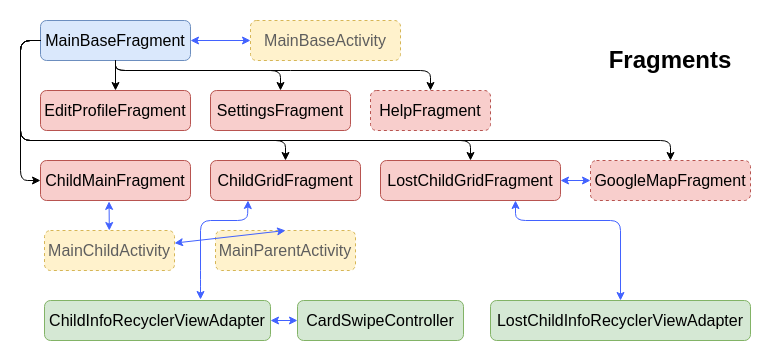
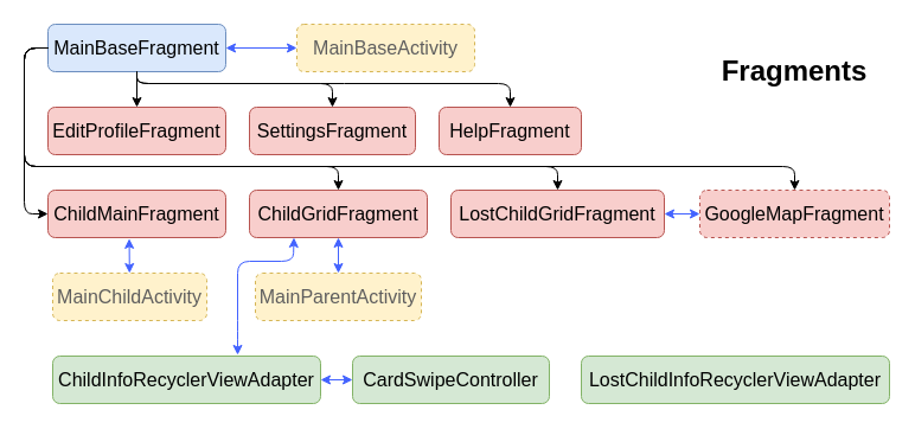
  <mxCell id="0" />
  <mxCell id="1" parent="0" />
  <mxCell id="2" value="&lt;font style=&quot;font-size: 16px&quot;&gt;EditProfileFragment&lt;/font&gt;" style="rounded=1;whiteSpace=wrap;html=1;fillColor=#f8cecc;strokeColor=#b85450;" parent="1" vertex="1"><mxGeometry x="40" y="90" width="150" height="40" as="geometry" /></mxCell>
  <mxCell id="3" value="&lt;font style=&quot;font-size: 16px&quot;&gt;MainChildActivity&lt;/font&gt;" style="rounded=1;whiteSpace=wrap;html=1;fillColor=#fff2cc;strokeColor=#d6b656;fontColor=#5E5E5E;dashed=1;" parent="1" vertex="1"><mxGeometry x="44" y="230" width="130" height="40" as="geometry" /></mxCell>
  <mxCell id="4" value="&lt;font style=&quot;font-size: 16px&quot;&gt;MainParentActivity&lt;/font&gt;" style="rounded=1;whiteSpace=wrap;html=1;fillColor=#fff2cc;strokeColor=#d6b656;dashed=1;fontColor=#5E5E5E;" parent="1" vertex="1"><mxGeometry x="215" y="230" width="140" height="40" as="geometry" /></mxCell>
  <mxCell id="5" value="&lt;font style=&quot;font-size: 16px&quot;&gt;MainBaseFragment&lt;/font&gt;" style="rounded=1;whiteSpace=wrap;html=1;fillColor=#dae8fc;strokeColor=#6c8ebf;" vertex="1" parent="1"><mxGeometry x="40" y="20" width="150" height="40" as="geometry" /></mxCell>
  <mxCell id="6" value="" style="endArrow=classic;startArrow=classic;html=1;exitX=1;exitY=0.5;exitDx=0;exitDy=0;fontColor=#FF3300;strokeColor=#4262FF;" edge="1" parent="1" source="5"><mxGeometry width="50" height="50" relative="1" as="geometry"><mxPoint x="215" y="60" as="sourcePoint" /><mxPoint x="250" y="40" as="targetPoint" /></mxGeometry></mxCell>
  <mxCell id="7" value="&lt;font style=&quot;font-size: 16px&quot;&gt;MainBaseActivity&lt;/font&gt;" style="rounded=1;whiteSpace=wrap;html=1;fillColor=#fff2cc;strokeColor=#d6b656;dashed=1;shadow=0;glass=0;comic=0;fontColor=#5E5E5E;" vertex="1" parent="1"><mxGeometry x="250" y="20" width="150" height="40" as="geometry" /></mxCell>
  <mxCell id="8" value="&lt;font style=&quot;font-size: 16px&quot;&gt;SettingsFragment&lt;/font&gt;" style="rounded=1;whiteSpace=wrap;html=1;fillColor=#f8cecc;strokeColor=#b85450;" vertex="1" parent="1"><mxGeometry x="210" y="90" width="140" height="40" as="geometry" /></mxCell>
- <mxCell id="9" value="&lt;font style=&quot;font-size: 16px&quot;&gt;HelpFragment&lt;/font&gt;" style="rounded=1;whiteSpace=wrap;html=1;fillColor=#f8cecc;strokeColor=#b85450;dashed=1;" vertex="1" parent="1"><mxGeometry x="370" y="90" width="120" height="40" as="geometry" /></mxCell>
+ <mxCell id="9" value="&lt;font style=&quot;font-size: 16px&quot;&gt;HelpFragment&lt;/font&gt;" style="rounded=1;whiteSpace=wrap;html=1;fillColor=#f8cecc;strokeColor=#b85450;" vertex="1" parent="1"><mxGeometry x="370" y="90" width="120" height="40" as="geometry" /></mxCell>
  <mxCell id="10" value="" style="endArrow=classic;html=1;fontColor=#5E5E5E;exitX=0.5;exitY=1;exitDx=0;exitDy=0;entryX=0.5;entryY=0;entryDx=0;entryDy=0;" edge="1" parent="1" source="5" target="9"><mxGeometry width="50" height="50" relative="1" as="geometry"><mxPoint x="40" y="470" as="sourcePoint" /><mxPoint x="90" y="420" as="targetPoint" /><Array as="points"><mxPoint x="115" y="70" /><mxPoint x="280" y="70" /><mxPoint x="430" y="70" /></Array></mxGeometry></mxCell>
  <mxCell id="11" value="" style="endArrow=classic;html=1;fontColor=#5E5E5E;exitX=0.5;exitY=1;exitDx=0;exitDy=0;entryX=0.5;entryY=0;entryDx=0;entryDy=0;" edge="1" parent="1" target="8"><mxGeometry width="50" height="50" relative="1" as="geometry"><mxPoint x="115" y="60" as="sourcePoint" /><mxPoint x="430" y="90" as="targetPoint" /><Array as="points"><mxPoint x="115" y="70" /><mxPoint x="280" y="70" /></Array></mxGeometry></mxCell>
  <mxCell id="12" value="" style="endArrow=classic;html=1;fontColor=#5E5E5E;exitX=0.5;exitY=1;exitDx=0;exitDy=0;" edge="1" parent="1" source="5"><mxGeometry width="50" height="50" relative="1" as="geometry"><mxPoint x="90" y="70" as="sourcePoint" /><mxPoint x="115" y="90" as="targetPoint" /></mxGeometry></mxCell>
  <mxCell id="13" value="&lt;font style=&quot;font-size: 16px&quot;&gt;ChildMainFragment&lt;/font&gt;" style="rounded=1;whiteSpace=wrap;html=1;fillColor=#f8cecc;strokeColor=#b85450;" vertex="1" parent="1"><mxGeometry x="40" y="160" width="150" height="40" as="geometry" /></mxCell>
  <mxCell id="14" value="&lt;font style=&quot;font-size: 16px&quot;&gt;ChildGridFragment&lt;/font&gt;" style="rounded=1;whiteSpace=wrap;html=1;fillColor=#f8cecc;strokeColor=#b85450;" vertex="1" parent="1"><mxGeometry x="210" y="160" width="150" height="40" as="geometry" /></mxCell>
  <mxCell id="15" value="&lt;font style=&quot;font-size: 16px&quot;&gt;LostChildGridFragment&lt;/font&gt;" style="rounded=1;whiteSpace=wrap;html=1;fillColor=#f8cecc;strokeColor=#b85450;" vertex="1" parent="1"><mxGeometry x="380" y="160" width="180" height="40" as="geometry" /></mxCell>
  <mxCell id="16" value="" style="endArrow=classic;html=1;fontColor=#5E5E5E;exitX=0;exitY=0.5;exitDx=0;exitDy=0;entryX=0;entryY=0.5;entryDx=0;entryDy=0;" edge="1" parent="1" source="5" target="13"><mxGeometry width="50" height="50" relative="1" as="geometry"><mxPoint x="40" y="470" as="sourcePoint" /><mxPoint x="90" y="420" as="targetPoint" /><Array as="points"><mxPoint x="20" y="40" /><mxPoint x="20" y="110" /><mxPoint x="20" y="180" /></Array></mxGeometry></mxCell>
  <mxCell id="17" value="" style="endArrow=classic;html=1;fontColor=#5E5E5E;exitX=0;exitY=0.5;exitDx=0;exitDy=0;entryX=0.5;entryY=0;entryDx=0;entryDy=0;" edge="1" parent="1" target="14"><mxGeometry width="50" height="50" relative="1" as="geometry"><mxPoint x="40" y="40" as="sourcePoint" /><mxPoint x="40" y="180" as="targetPoint" /><Array as="points"><mxPoint x="20" y="40" /><mxPoint x="20" y="110" /><mxPoint x="20" y="140" /><mxPoint x="285" y="140" /></Array></mxGeometry></mxCell>
  <mxCell id="18" value="" style="endArrow=classic;html=1;fontColor=#5E5E5E;exitX=0;exitY=0.5;exitDx=0;exitDy=0;entryX=0.5;entryY=0;entryDx=0;entryDy=0;" edge="1" parent="1" target="15"><mxGeometry width="50" height="50" relative="1" as="geometry"><mxPoint x="40" y="40" as="sourcePoint" /><mxPoint x="284.69" y="159.759" as="targetPoint" /><Array as="points"><mxPoint x="20" y="40" /><mxPoint x="20" y="110" /><mxPoint x="20" y="140" /><mxPoint x="470" y="140" /></Array></mxGeometry></mxCell>
  <mxCell id="19" value="&lt;font style=&quot;font-size: 16px&quot;&gt;GoogleMapFragment&lt;/font&gt;" style="rounded=1;whiteSpace=wrap;html=1;fillColor=#f8cecc;strokeColor=#b85450;dashed=1;" vertex="1" parent="1"><mxGeometry x="590" y="160" width="160" height="40" as="geometry" /></mxCell>
  <mxCell id="20" value="" style="endArrow=classic;html=1;fontColor=#5E5E5E;exitX=0;exitY=0.5;exitDx=0;exitDy=0;entryX=0.5;entryY=0;entryDx=0;entryDy=0;" edge="1" parent="1" target="19"><mxGeometry width="50" height="50" relative="1" as="geometry"><mxPoint x="40" y="40" as="sourcePoint" /><mxPoint x="470" y="160" as="targetPoint" /><Array as="points"><mxPoint x="20" y="40" /><mxPoint x="20" y="110" /><mxPoint x="20" y="140" /><mxPoint x="670" y="140" /></Array></mxGeometry></mxCell>
  <mxCell id="21" value="" style="endArrow=classic;startArrow=classic;html=1;fontColor=#5E5E5E;entryX=0;entryY=0.5;entryDx=0;entryDy=0;exitX=1;exitY=0.5;exitDx=0;exitDy=0;strokeColor=#4262FF;" edge="1" parent="1" source="15" target="19"><mxGeometry width="50" height="50" relative="1" as="geometry"><mxPoint x="80" y="470" as="sourcePoint" /><mxPoint x="130" y="420" as="targetPoint" /></mxGeometry></mxCell>
  <mxCell id="22" value="" style="endArrow=classic;startArrow=classic;html=1;fontColor=#5E5E5E;entryX=0.457;entryY=1.022;entryDx=0;entryDy=0;entryPerimeter=0;strokeColor=#4262FF;" edge="1" parent="1" source="3" target="13"><mxGeometry width="50" height="50" relative="1" as="geometry"><mxPoint x="10" y="470" as="sourcePoint" /><mxPoint x="60" y="420" as="targetPoint" /></mxGeometry></mxCell>
- <mxCell id="23" value="" style="endArrow=classic;startArrow=classic;html=1;fontColor=#5E5E5E;exitX=0.5;exitY=0;exitDx=0;exitDy=0;strokeColor=#4262FF;" edge="1" parent="1" source="4" target="3"><mxGeometry width="50" height="50" relative="1" as="geometry"><mxPoint x="10" y="470" as="sourcePoint" /><mxPoint x="60" y="420" as="targetPoint" /></mxGeometry></mxCell>
+ <mxCell id="23" value="" style="endArrow=classic;startArrow=classic;html=1;fontColor=#5E5E5E;entryX=0.5;entryY=1;entryDx=0;entryDy=0;exitX=0.5;exitY=0;exitDx=0;exitDy=0;strokeColor=#4262FF;" edge="1" parent="1" source="4" target="14"><mxGeometry width="50" height="50" relative="1" as="geometry"><mxPoint x="10" y="470" as="sourcePoint" /><mxPoint x="60" y="420" as="targetPoint" /></mxGeometry></mxCell>
  <mxCell id="24" value="&lt;font style=&quot;font-size: 16px&quot;&gt;ChildInfoRecyclerViewAdapter&lt;/font&gt;" style="rounded=1;whiteSpace=wrap;html=1;fillColor=#d5e8d4;strokeColor=#82b366;" vertex="1" parent="1"><mxGeometry x="44" y="300" width="226" height="40" as="geometry" /></mxCell>
  <mxCell id="25" value="&lt;font style=&quot;font-size: 16px&quot;&gt;LostChildInfoRecyclerViewAdapter&lt;/font&gt;" style="rounded=1;whiteSpace=wrap;html=1;fillColor=#d5e8d4;strokeColor=#82b366;" vertex="1" parent="1"><mxGeometry x="490" y="300" width="260" height="40" as="geometry" /></mxCell>
  <mxCell id="26" value="&lt;span style=&quot;font-size: 16px&quot;&gt;CardSwipeController&lt;/span&gt;" style="rounded=1;whiteSpace=wrap;html=1;fillColor=#d5e8d4;strokeColor=#82b366;" vertex="1" parent="1"><mxGeometry x="297" y="300" width="166" height="40" as="geometry" /></mxCell>
  <mxCell id="27" value="" style="endArrow=classic;startArrow=classic;html=1;strokeColor=#4262FF;fontColor=#FF3300;entryX=0;entryY=0.5;entryDx=0;entryDy=0;exitX=1;exitY=0.5;exitDx=0;exitDy=0;" edge="1" parent="1" source="24" target="26"><mxGeometry width="50" height="50" relative="1" as="geometry"><mxPoint x="90" y="410" as="sourcePoint" /><mxPoint x="140" y="360" as="targetPoint" /></mxGeometry></mxCell>
  <mxCell id="28" value="" style="endArrow=classic;startArrow=classic;html=1;strokeColor=#4262FF;fontColor=#FF3300;entryX=0.25;entryY=1;entryDx=0;entryDy=0;" edge="1" parent="1" target="14"><mxGeometry width="50" height="50" relative="1" as="geometry"><mxPoint x="200" y="299" as="sourcePoint" /><mxPoint x="60" y="360" as="targetPoint" /><Array as="points"><mxPoint x="200" y="280" /><mxPoint x="200" y="220" /><mxPoint x="247" y="220" /></Array></mxGeometry></mxCell>
- <mxCell id="29" value="" style="endArrow=classic;startArrow=classic;html=1;strokeColor=#4262FF;fontColor=#FF3300;entryX=0.75;entryY=1;entryDx=0;entryDy=0;exitX=0.5;exitY=0;exitDx=0;exitDy=0;" edge="1" parent="1" source="25" target="15"><mxGeometry width="50" height="50" relative="1" as="geometry"><mxPoint x="220" y="410" as="sourcePoint" /><mxPoint x="270" y="360" as="targetPoint" /><Array as="points"><mxPoint x="620" y="220" /><mxPoint x="515" y="220" /></Array></mxGeometry></mxCell>
  <mxCell id="30" value="&lt;font color=&quot;#000000&quot; size=&quot;1&quot;&gt;&lt;b style=&quot;font-size: 24px&quot;&gt;Fragments&lt;/b&gt;&lt;/font&gt;" style="text;html=1;strokeColor=none;fillColor=none;align=center;verticalAlign=middle;whiteSpace=wrap;rounded=0;shadow=0;glass=0;dashed=1;comic=0;fontColor=#FF3300;" vertex="1" parent="1"><mxGeometry x="605" y="45" width="130" height="30" as="geometry" /></mxCell>
